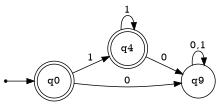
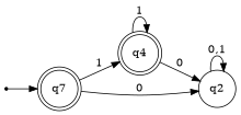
  digraph {
    rankdir=LR
    node [shape=doublecircle]
-   n1 [label=q0]
+   n1 [label=q7]
    n2 [label=q4]
-   n3 [label=q9 shape=circle]
+   n3 [label=q2 shape=circle]
    start [shape=point]
    n1 -> n2 [label=1]
    n1 -> n3 [label=0]
    n2 -> n2 [label=1]
    n2 -> n3 [label=0]
    n3 -> n3 [label="0,1"]
    start -> n1
  }
